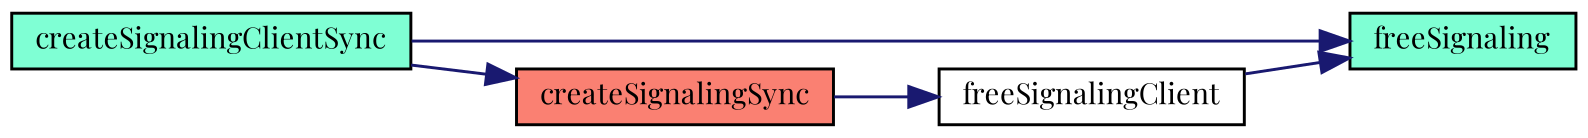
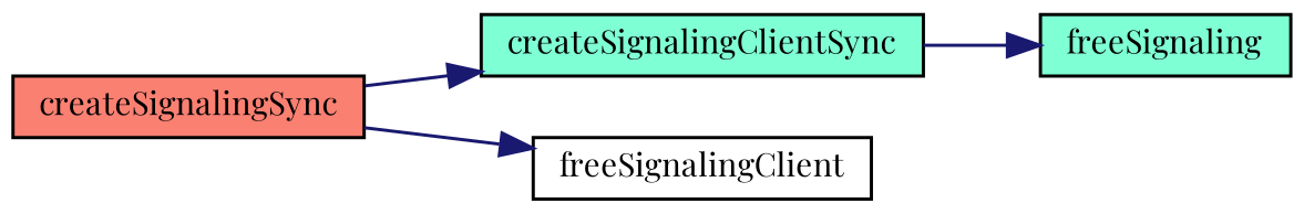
  digraph {
    fontname="Playfair Display"
    rankdir=RL
    node [color=black fillcolor=aquamarine fontname="Playfair Display" fontsize=10 shape=record style=filled]
    edge [color=midnightblue dir=back fontname="Playfair Display" fontsize=10 labelfontname=Helvetica labelfontsize=10 style=solid]
    n1 [fontcolor=black height=0.2 label=freeSignaling width=0.4]
    n2 [height=0.2 label=createSignalingClientSync width=0.4]
    n3 [fillcolor=white height=0.2 label=freeSignalingClient width=0.4]
    n4 [fillcolor=salmon height=0.2 label=createSignalingSync width=0.4]
    n1 -> n2
-   n1 -> n3
    n3 -> n4
-   n4 -> n2
+   n2 -> n4
  }
